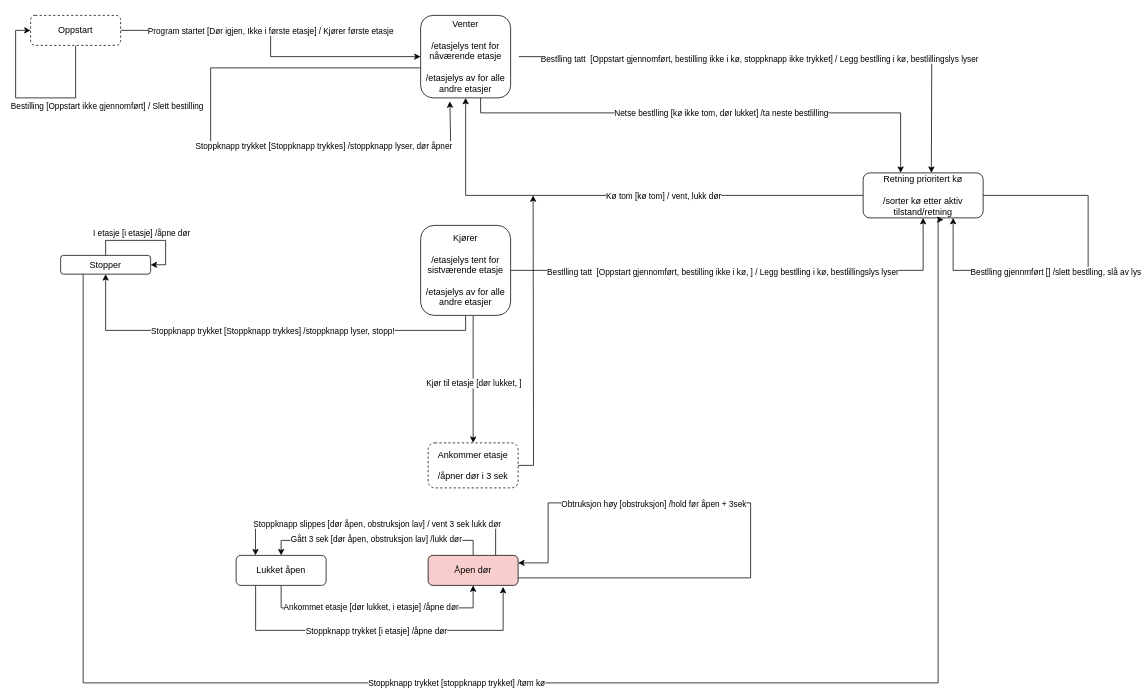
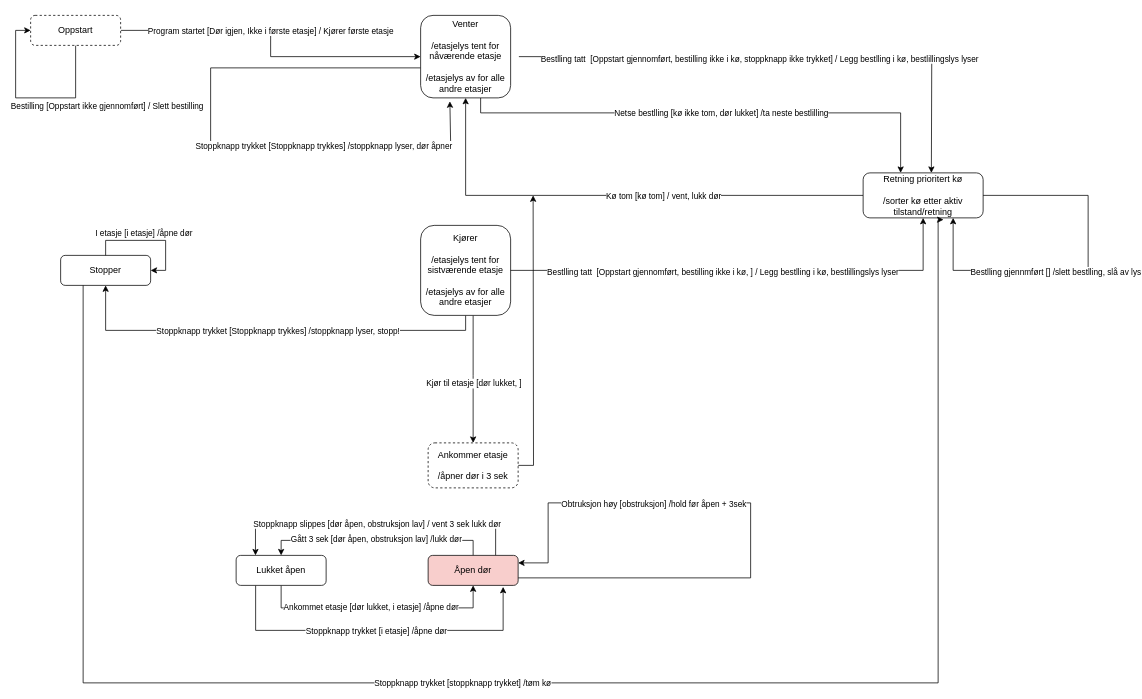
  <mxCell id="0" />
  <mxCell id="1" parent="0" />
  <mxCell id="2" style="edgeStyle=orthogonalEdgeStyle;rounded=0;orthogonalLoop=1;jettySize=auto;html=1;entryX=0;entryY=0.5;entryDx=0;entryDy=0;" edge="1" parent="1" source="6" target="11"><mxGeometry relative="1" as="geometry" /></mxCell>
  <mxCell id="3" value="Program startet [Dør igjen, Ikke i første etasje] / Kjører første etasje" style="edgeLabel;html=1;align=center;verticalAlign=middle;resizable=0;points=[];" vertex="1" connectable="0" parent="2"><mxGeometry x="-0.126" y="-1" relative="1" as="geometry"><mxPoint x="9" y="-1" as="offset" /></mxGeometry></mxCell>
  <mxCell id="4" style="edgeStyle=orthogonalEdgeStyle;rounded=0;orthogonalLoop=1;jettySize=auto;html=1;entryX=0;entryY=0.5;entryDx=0;entryDy=0;" edge="1" parent="1" source="6" target="6"><mxGeometry relative="1" as="geometry"><Array as="points"><mxPoint x="100" y="130" /><mxPoint x="20" y="130" /><mxPoint x="20" y="40" /></Array></mxGeometry></mxCell>
  <mxCell id="5" value="Bestilling [Oppstart ikke gjennomført] / Slett bestilling" style="edgeLabel;html=1;align=center;verticalAlign=middle;resizable=0;points=[];" vertex="1" connectable="0" parent="4"><mxGeometry x="-0.028" relative="1" as="geometry"><mxPoint x="97" y="10" as="offset" /></mxGeometry></mxCell>
  <mxCell id="6" value="&lt;div&gt;Oppstart&lt;/div&gt;" style="rounded=1;whiteSpace=wrap;html=1;fontSize=12;glass=0;strokeWidth=1;shadow=0;dashed=1;" vertex="1" parent="1"><mxGeometry x="40" y="20" width="120" height="40" as="geometry" /></mxCell>
  <mxCell id="7" style="edgeStyle=orthogonalEdgeStyle;rounded=0;orthogonalLoop=1;jettySize=auto;html=1;entryX=0.325;entryY=1.042;entryDx=0;entryDy=0;entryPerimeter=0;" edge="1" parent="1" source="11" target="11"><mxGeometry relative="1" as="geometry"><Array as="points"><mxPoint x="280" y="90" /><mxPoint x="280" y="190" /><mxPoint x="600" y="190" /><mxPoint x="600" y="135" /></Array></mxGeometry></mxCell>
  <mxCell id="8" value="Stoppknapp trykket [Stoppknapp trykkes] /stoppknapp lyser, dør åpner" style="edgeLabel;html=1;align=center;verticalAlign=middle;resizable=0;points=[];" vertex="1" connectable="0" parent="7"><mxGeometry x="0.184" y="-3" relative="1" as="geometry"><mxPoint x="83" as="offset" /></mxGeometry></mxCell>
  <mxCell id="9" style="edgeStyle=orthogonalEdgeStyle;rounded=0;orthogonalLoop=1;jettySize=auto;html=1;" edge="1" parent="1" source="11" target="16"><mxGeometry relative="1" as="geometry"><Array as="points"><mxPoint x="640" y="150" /><mxPoint x="1200" y="150" /></Array></mxGeometry></mxCell>
  <mxCell id="10" value="Netse bestlling [kø ikke tom, dør lukket] /ta neste bestlilling" style="edgeLabel;html=1;align=center;verticalAlign=middle;resizable=0;points=[];" vertex="1" connectable="0" parent="9"><mxGeometry x="0.029" y="-5" relative="1" as="geometry"><mxPoint y="-5" as="offset" /></mxGeometry></mxCell>
  <mxCell id="11" value="&lt;div&gt;Venter&lt;/div&gt;&lt;div&gt;&lt;br&gt;&lt;/div&gt;&lt;div&gt;/etasjelys tent for nåværende etasje&lt;/div&gt;&lt;div&gt;&lt;br&gt;&lt;/div&gt;&lt;div&gt;/etasjelys av for alle andre etasjer&lt;br&gt;&lt;/div&gt;" style="rounded=1;whiteSpace=wrap;html=1;fontSize=12;glass=0;strokeWidth=1;shadow=0;" vertex="1" parent="1"><mxGeometry x="560" y="20" width="120" height="110" as="geometry" /></mxCell>
  <mxCell id="12" style="edgeStyle=orthogonalEdgeStyle;rounded=0;orthogonalLoop=1;jettySize=auto;html=1;exitX=1;exitY=0.5;exitDx=0;exitDy=0;" edge="1" parent="1"><mxGeometry relative="1" as="geometry"><mxPoint x="691" y="75" as="sourcePoint" /><mxPoint x="1241" y="230" as="targetPoint" /></mxGeometry></mxCell>
  <mxCell id="13" value="Bestlling tatt&amp;nbsp; [Oppstart gjennomført, bestilling ikke i kø, stoppknapp ikke trykket] / Legg bestlling i kø, bestlillingslys lyser" style="edgeLabel;html=1;align=center;verticalAlign=middle;resizable=0;points=[];" vertex="1" connectable="0" parent="12"><mxGeometry x="-0.09" y="-2" relative="1" as="geometry"><mxPoint as="offset" /></mxGeometry></mxCell>
  <mxCell id="14" style="edgeStyle=orthogonalEdgeStyle;rounded=0;orthogonalLoop=1;jettySize=auto;html=1;entryX=0.5;entryY=1;entryDx=0;entryDy=0;" edge="1" parent="1" source="16" target="11"><mxGeometry relative="1" as="geometry" /></mxCell>
  <mxCell id="15" value="Kø tom [kø tom] / vent, lukk dør" style="edgeLabel;html=1;align=center;verticalAlign=middle;resizable=0;points=[];" vertex="1" connectable="0" parent="14"><mxGeometry x="-0.1" y="2" relative="1" as="geometry"><mxPoint x="30" y="-2" as="offset" /></mxGeometry></mxCell>
  <mxCell id="16" value="&lt;div&gt;Retning prioritert kø&lt;/div&gt;&lt;div&gt;&lt;br&gt;&lt;/div&gt;&lt;div&gt;/sorter kø etter aktiv tilstand/retning&lt;br&gt;&lt;/div&gt;" style="rounded=1;whiteSpace=wrap;html=1;fontSize=12;glass=0;strokeWidth=1;shadow=0;" vertex="1" parent="1"><mxGeometry x="1150" y="230" width="160" height="60" as="geometry" /></mxCell>
  <mxCell id="17" style="edgeStyle=orthogonalEdgeStyle;rounded=0;orthogonalLoop=1;jettySize=auto;html=1;" edge="1" parent="1" source="16"><mxGeometry relative="1" as="geometry"><mxPoint x="1270" y="290" as="targetPoint" /><Array as="points"><mxPoint x="1450" y="260" /><mxPoint x="1450" y="360" /><mxPoint x="1270" y="360" /></Array></mxGeometry></mxCell>
  <mxCell id="18" value="Bestlling gjennmført [] /slett bestlling, slå av lys" style="edgeLabel;html=1;align=center;verticalAlign=middle;resizable=0;points=[];" vertex="1" connectable="0" parent="17"><mxGeometry x="0.123" y="1" relative="1" as="geometry"><mxPoint x="-9" as="offset" /></mxGeometry></mxCell>
  <mxCell id="19" style="edgeStyle=orthogonalEdgeStyle;rounded=0;orthogonalLoop=1;jettySize=auto;html=1;entryX=0.5;entryY=1;entryDx=0;entryDy=0;" edge="1" parent="1" source="23" target="24"><mxGeometry relative="1" as="geometry"><Array as="points"><mxPoint x="620" y="440" /><mxPoint x="140" y="440" /></Array></mxGeometry></mxCell>
  <mxCell id="20" value="Stoppknapp trykket [Stoppknapp trykkes] /stoppknapp lyser, stopp!" style="edgeLabel;html=1;align=center;verticalAlign=middle;resizable=0;points=[];" vertex="1" connectable="0" parent="19"><mxGeometry x="0.02" y="-2" relative="1" as="geometry"><mxPoint x="15" y="2" as="offset" /></mxGeometry></mxCell>
  <mxCell id="21" style="edgeStyle=orthogonalEdgeStyle;rounded=0;orthogonalLoop=1;jettySize=auto;html=1;" edge="1" parent="1" source="23" target="28"><mxGeometry relative="1" as="geometry"><Array as="points"><mxPoint x="630" y="500" /><mxPoint x="630" y="500" /></Array></mxGeometry></mxCell>
  <mxCell id="22" value="Kjør til etasje [dør lukket, ]" style="edgeLabel;html=1;align=center;verticalAlign=middle;resizable=0;points=[];" vertex="1" connectable="0" parent="21"><mxGeometry x="0.037" y="2" relative="1" as="geometry"><mxPoint x="-2" y="2" as="offset" /></mxGeometry></mxCell>
  <mxCell id="23" value="Kjører&lt;div&gt;&lt;br&gt;&lt;/div&gt;&lt;div&gt;/etasjelys tent for sistværende etasje&lt;br&gt;&lt;/div&gt;&lt;div&gt;&lt;br&gt;&lt;/div&gt;&lt;div&gt;/etasjelys av for alle andre etasjer&lt;/div&gt;" style="rounded=1;whiteSpace=wrap;html=1;fontSize=12;glass=0;strokeWidth=1;shadow=0;" vertex="1" parent="1"><mxGeometry x="560" y="300" width="120" height="120" as="geometry" /></mxCell>
- <mxCell id="24" value="Stopper" style="rounded=1;whiteSpace=wrap;html=1;fontSize=12;glass=0;strokeWidth=1;shadow=0;" vertex="1" parent="1"><mxGeometry x="80" y="340" width="120" height="25" as="geometry" /></mxCell>
+ <mxCell id="24" value="Stopper" style="rounded=1;whiteSpace=wrap;html=1;fontSize=12;glass=0;strokeWidth=1;shadow=0;" vertex="1" parent="1"><mxGeometry x="80" y="340" width="120" height="40" as="geometry" /></mxCell>
  <mxCell id="25" style="edgeStyle=orthogonalEdgeStyle;rounded=0;orthogonalLoop=1;jettySize=auto;html=1;exitX=1;exitY=0.5;exitDx=0;exitDy=0;entryX=0.5;entryY=1;entryDx=0;entryDy=0;" edge="1" parent="1" source="23" target="16"><mxGeometry relative="1" as="geometry"><mxPoint x="690" y="85" as="sourcePoint" /><mxPoint x="1240" y="240" as="targetPoint" /></mxGeometry></mxCell>
  <mxCell id="26" value="Bestlling tatt&amp;nbsp; [Oppstart gjennomført, bestilling ikke i kø, ] / Legg bestlling i kø, bestlillingslys lyser" style="edgeLabel;html=1;align=center;verticalAlign=middle;resizable=0;points=[];" vertex="1" connectable="0" parent="25"><mxGeometry x="-0.09" y="-2" relative="1" as="geometry"><mxPoint as="offset" /></mxGeometry></mxCell>
  <mxCell id="27" style="edgeStyle=orthogonalEdgeStyle;rounded=0;orthogonalLoop=1;jettySize=auto;html=1;exitX=1;exitY=0.5;exitDx=0;exitDy=0;" edge="1" parent="1" source="28"><mxGeometry relative="1" as="geometry"><mxPoint x="710" y="260" as="targetPoint" /></mxGeometry></mxCell>
  <mxCell id="28" value="&lt;div&gt;Ankommer etasje &lt;br&gt;&lt;/div&gt;&lt;div&gt;&lt;br&gt;&lt;/div&gt;&lt;div&gt;/åpner dør i 3 sek&lt;br&gt;&lt;/div&gt;" style="rounded=1;whiteSpace=wrap;html=1;fontSize=12;glass=0;strokeWidth=1;shadow=0;dashed=1;" vertex="1" parent="1"><mxGeometry x="570" y="590" width="120" height="60" as="geometry" /></mxCell>
  <mxCell id="29" style="edgeStyle=orthogonalEdgeStyle;rounded=0;orthogonalLoop=1;jettySize=auto;html=1;entryX=0.5;entryY=0;entryDx=0;entryDy=0;" edge="1" parent="1" source="35" target="41"><mxGeometry relative="1" as="geometry"><Array as="points"><mxPoint x="630" y="720" /><mxPoint x="374" y="720" /></Array></mxGeometry></mxCell>
  <mxCell id="30" value="Gått 3 sek [dør åpen, obstruksjon lav] /lukk dør" style="edgeLabel;html=1;align=center;verticalAlign=middle;resizable=0;points=[];" vertex="1" connectable="0" parent="29"><mxGeometry x="0.081" y="-2" relative="1" as="geometry"><mxPoint x="10" as="offset" /></mxGeometry></mxCell>
  <mxCell id="31" style="edgeStyle=orthogonalEdgeStyle;rounded=0;orthogonalLoop=1;jettySize=auto;html=1;exitX=0.75;exitY=0;exitDx=0;exitDy=0;entryX=0.215;entryY=0;entryDx=0;entryDy=0;entryPerimeter=0;" edge="1" parent="1" source="35" target="41"><mxGeometry relative="1" as="geometry"><Array as="points"><mxPoint x="660" y="700" /><mxPoint x="340" y="700" /></Array></mxGeometry></mxCell>
  <mxCell id="32" value="Stoppknapp slippes [dør åpen, obstruksjon lav] / vent 3 sek lukk dør" style="edgeLabel;html=1;align=center;verticalAlign=middle;resizable=0;points=[];" vertex="1" connectable="0" parent="31"><mxGeometry x="-0.005" y="-3" relative="1" as="geometry"><mxPoint as="offset" /></mxGeometry></mxCell>
  <mxCell id="33" style="edgeStyle=orthogonalEdgeStyle;rounded=0;orthogonalLoop=1;jettySize=auto;html=1;entryX=1;entryY=0.25;entryDx=0;entryDy=0;" edge="1" parent="1" source="35" target="35"><mxGeometry relative="1" as="geometry"><Array as="points"><mxPoint x="1000" y="770" /><mxPoint x="1000" y="670" /><mxPoint x="730" y="670" /><mxPoint x="730" y="750" /></Array></mxGeometry></mxCell>
  <mxCell id="34" value="Obtruksjon høy [obstruksjon] /hold før åpen + 3sek" style="edgeLabel;html=1;align=center;verticalAlign=middle;resizable=0;points=[];" vertex="1" connectable="0" parent="33"><mxGeometry x="-0.008" y="-2" relative="1" as="geometry"><mxPoint x="-132" y="-12" as="offset" /></mxGeometry></mxCell>
  <mxCell id="35" value="&lt;div&gt;Åpen dør&lt;/div&gt;" style="rounded=1;whiteSpace=wrap;html=1;fontSize=12;glass=0;strokeWidth=1;shadow=0;fillColor=#f8cecc;" vertex="1" parent="1"><mxGeometry x="570" y="740" width="120" height="40" as="geometry" /></mxCell>
  <mxCell id="36" style="edgeStyle=orthogonalEdgeStyle;rounded=0;orthogonalLoop=1;jettySize=auto;html=1;" edge="1" parent="1" source="41" target="35"><mxGeometry relative="1" as="geometry"><Array as="points"><mxPoint x="374" y="810" /><mxPoint x="630" y="810" /></Array></mxGeometry></mxCell>
  <mxCell id="37" value="Ankommet etasje [dør lukket, i etasje] /åpne dør" style="edgeLabel;html=1;align=center;verticalAlign=middle;resizable=0;points=[];" vertex="1" connectable="0" parent="36"><mxGeometry x="-0.057" y="2" relative="1" as="geometry"><mxPoint as="offset" /></mxGeometry></mxCell>
  <mxCell id="38" style="edgeStyle=orthogonalEdgeStyle;rounded=0;orthogonalLoop=1;jettySize=auto;html=1;" edge="1" parent="1" source="41"><mxGeometry relative="1" as="geometry"><mxPoint x="670" y="782" as="targetPoint" /><Array as="points"><mxPoint x="340" y="840" /><mxPoint x="670" y="840" /></Array></mxGeometry></mxCell>
  <mxCell id="39" value="Text" style="edgeLabel;html=1;align=center;verticalAlign=middle;resizable=0;points=[];" vertex="1" connectable="0" parent="38"><mxGeometry x="-0.014" y="-1" relative="1" as="geometry"><mxPoint as="offset" /></mxGeometry></mxCell>
  <mxCell id="40" value="Stoppknapp trykket [i etasje] /åpne dør" style="edgeLabel;html=1;align=center;verticalAlign=middle;resizable=0;points=[];" vertex="1" connectable="0" parent="38"><mxGeometry x="-0.017" relative="1" as="geometry"><mxPoint as="offset" /></mxGeometry></mxCell>
  <mxCell id="41" value="Lukket åpen" style="rounded=1;whiteSpace=wrap;html=1;fontSize=12;glass=0;strokeWidth=1;shadow=0;" vertex="1" parent="1"><mxGeometry x="314" y="740" width="120" height="40" as="geometry" /></mxCell>
  <mxCell id="42" style="edgeStyle=orthogonalEdgeStyle;rounded=0;orthogonalLoop=1;jettySize=auto;html=1;entryX=1;entryY=0.5;entryDx=0;entryDy=0;" edge="1" parent="1" source="24" target="24"><mxGeometry relative="1" as="geometry" /></mxCell>
  <mxCell id="43" value="I etasje [i etasje] /åpne dør" style="edgeLabel;html=1;align=center;verticalAlign=middle;resizable=0;points=[];" vertex="1" connectable="0" parent="42"><mxGeometry x="-0.248" y="-2" relative="1" as="geometry"><mxPoint x="10" y="-12" as="offset" /></mxGeometry></mxCell>
  <mxCell id="44" style="edgeStyle=orthogonalEdgeStyle;rounded=0;orthogonalLoop=1;jettySize=auto;html=1;entryX=0.67;entryY=1.04;entryDx=0;entryDy=0;entryPerimeter=0;" edge="1" parent="1" source="24" target="16"><mxGeometry relative="1" as="geometry"><Array as="points"><mxPoint x="110" y="910" /><mxPoint x="1250" y="910" /><mxPoint x="1250" y="292" /></Array></mxGeometry></mxCell>
  <mxCell id="45" value="Stoppknapp trykket [stoppknapp trykket] /tøm kø" style="edgeLabel;html=1;align=center;verticalAlign=middle;resizable=0;points=[];" vertex="1" connectable="0" parent="44"><mxGeometry x="-0.098" relative="1" as="geometry"><mxPoint as="offset" /></mxGeometry></mxCell>
